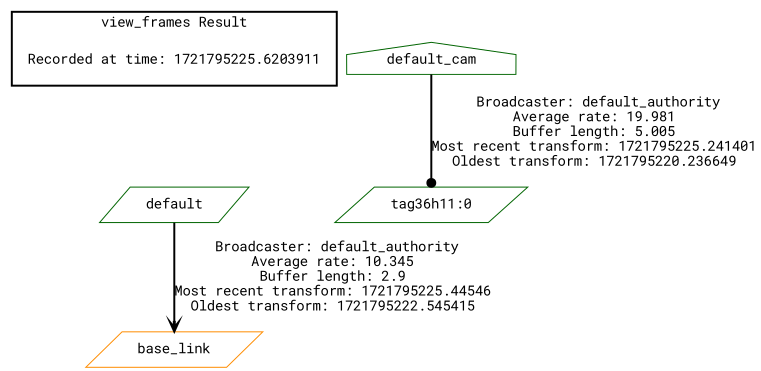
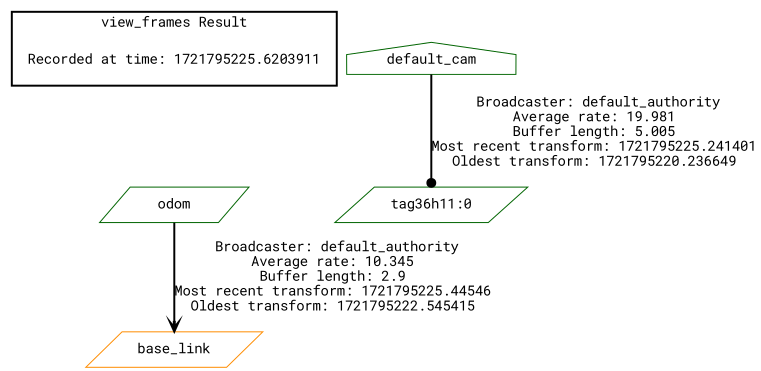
  digraph {
    fontname="Roboto Mono"
    node [color=darkgreen fontname="Roboto Mono" shape=parallelogram]
    edge [fontname="Roboto Mono" style=bold]
    "Recorded at time: 1721795225.6203911" [color=blue shape=plaintext]
-   odom [label=default]
+   odom
    default_cam [shape=house]
    "tag36h11:0"
    base_link [color=darkorange]
    subgraph cluster_1 {
      color=black
      label="view_frames Result"
      style=bold
      "Recorded at time: 1721795225.6203911"
    }
    "Recorded at time: 1721795225.6203911" -> odom [style=invis]
    odom -> base_link [arrowhead=vee label=" Broadcaster: default_authority\nAverage rate: 10.345\nBuffer length: 2.9\nMost recent transform: 1721795225.44546\nOldest transform: 1721795222.545415\n"]
    default_cam -> "tag36h11:0" [arrowhead=dot label=" Broadcaster: default_authority\nAverage rate: 19.981\nBuffer length: 5.005\nMost recent transform: 1721795225.241401\nOldest transform: 1721795220.236649\n"]
  }
